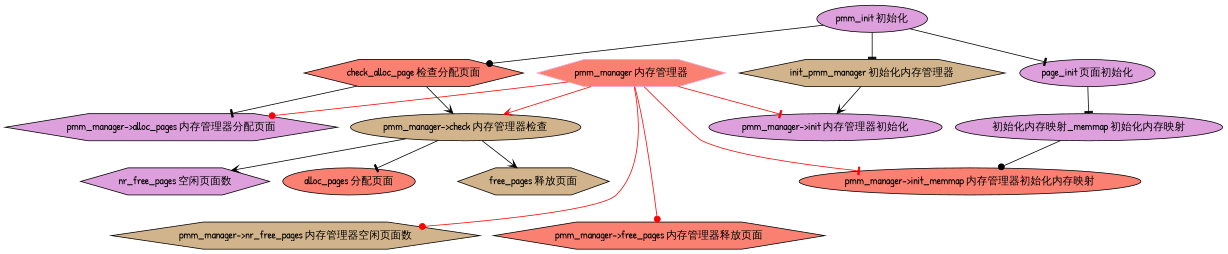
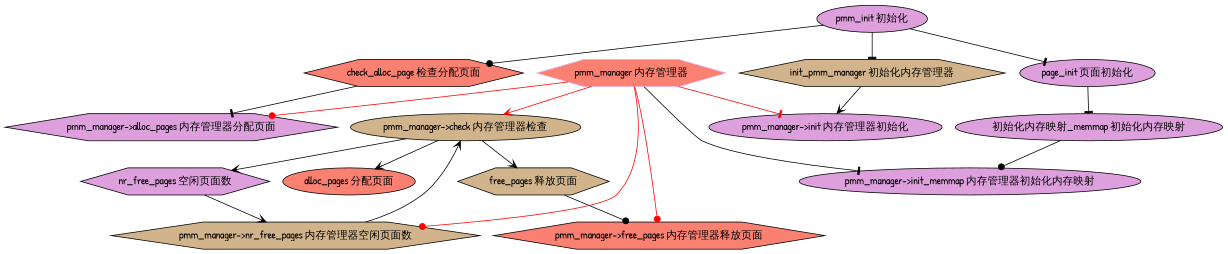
  digraph {
    fontname="Patrick Hand"
    node [fillcolor=plum fontname="Patrick Hand" shape=hexagon style=filled]
    edge [arrowhead=tee fontname="Patrick Hand"]
    "pmm_init 初始化" [shape=ellipse]
    "init_pmm_manager 初始化内存管理器" [fillcolor=tan]
    "page_init 页面初始化" [shape=ellipse]
    "check_alloc_page 检查分配页面" [fillcolor=salmon]
    "pmm_manager->init 内存管理器初始化" [shape=ellipse]
    n6 [label="初始化内存映射_memmap 初始化内存映射" shape=ellipse]
    "pmm_manager->check 内存管理器检查" [fillcolor=tan shape=ellipse]
    "pmm_manager->alloc_pages 内存管理器分配页面"
-   "pmm_manager->init_memmap 内存管理器初始化内存映射" [fillcolor=salmon shape=ellipse]
+   "pmm_manager->init_memmap 内存管理器初始化内存映射" [shape=ellipse]
    "alloc_pages 分配页面" [fillcolor=salmon shape=ellipse]
    "free_pages 释放页面" [fillcolor=tan]
    "nr_free_pages 空闲页面数"
    "pmm_manager->free_pages 内存管理器释放页面" [fillcolor=salmon]
    "pmm_manager->nr_free_pages 内存管理器空闲页面数" [fillcolor=tan]
    "pmm_manager 内存管理器" [color="#e6add8" fillcolor=salmon]
    "pmm_init 初始化" -> "init_pmm_manager 初始化内存管理器"
    "pmm_init 初始化" -> "page_init 页面初始化"
    "pmm_init 初始化" -> "check_alloc_page 检查分配页面" [arrowhead=dot]
    "init_pmm_manager 初始化内存管理器" -> "pmm_manager->init 内存管理器初始化" [arrowhead=vee]
    "page_init 页面初始化" -> n6
-   "check_alloc_page 检查分配页面" -> "pmm_manager->check 内存管理器检查" [arrowhead=vee]
+   "pmm_manager->nr_free_pages 内存管理器空闲页面数" -> "pmm_manager->check 内存管理器检查" [arrowhead=vee]
    "check_alloc_page 检查分配页面" -> "pmm_manager->alloc_pages 内存管理器分配页面"
    n6 -> "pmm_manager->init_memmap 内存管理器初始化内存映射" [arrowhead=dot]
-   "pmm_manager->check 内存管理器检查" -> "alloc_pages 分配页面"
+   "pmm_manager->check 内存管理器检查" -> "alloc_pages 分配页面" [arrowhead=vee]
    "pmm_manager->check 内存管理器检查" -> "free_pages 释放页面" [arrowhead=vee]
    "pmm_manager->check 内存管理器检查" -> "nr_free_pages 空闲页面数" [arrowhead=vee]
+   "free_pages 释放页面" -> "pmm_manager->free_pages 内存管理器释放页面" [arrowhead=dot]
+   "nr_free_pages 空闲页面数" -> "pmm_manager->nr_free_pages 内存管理器空闲页面数" [arrowhead=vee]
    "pmm_manager 内存管理器" -> "pmm_manager->init 内存管理器初始化" [color=red]
    "pmm_manager 内存管理器" -> "pmm_manager->check 内存管理器检查" [arrowhead=vee color=red]
    "pmm_manager 内存管理器" -> "pmm_manager->alloc_pages 内存管理器分配页面" [arrowhead=dot color=red]
-   "pmm_manager 内存管理器" -> "pmm_manager->init_memmap 内存管理器初始化内存映射" [color=red]
+   "pmm_manager 内存管理器" -> "pmm_manager->init_memmap 内存管理器初始化内存映射" [color=black]
    "pmm_manager 内存管理器" -> "pmm_manager->free_pages 内存管理器释放页面" [arrowhead=dot color=red]
    "pmm_manager 内存管理器" -> "pmm_manager->nr_free_pages 内存管理器空闲页面数" [arrowhead=dot color=red]
  }
